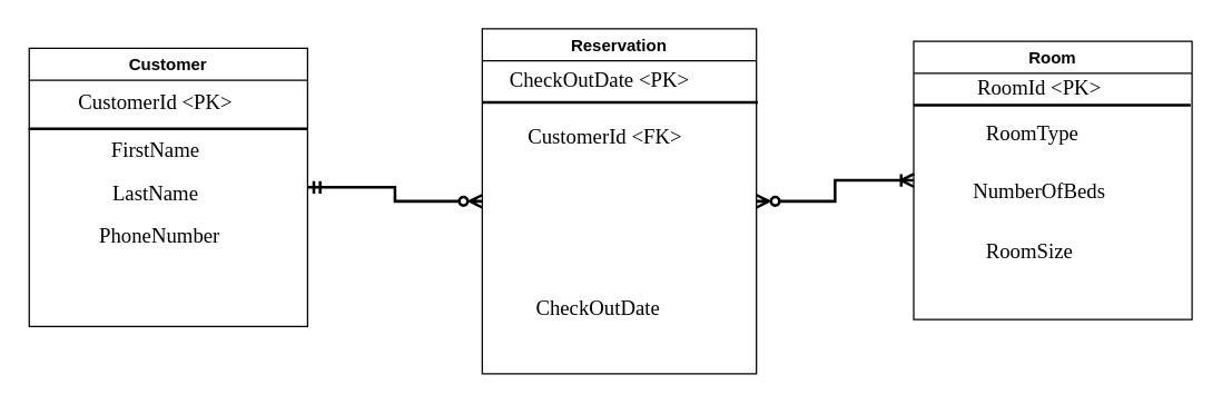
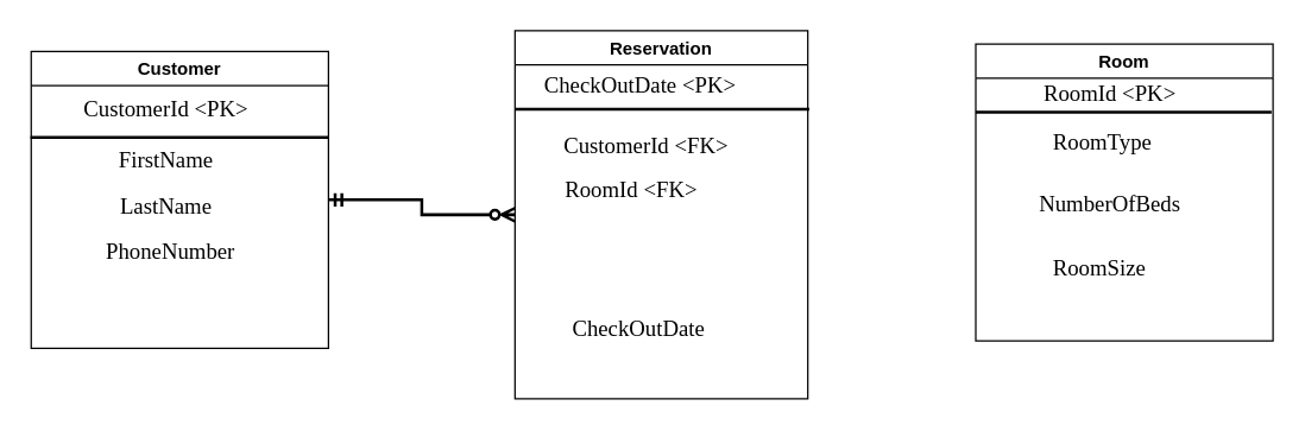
  <mxCell id="0" />
  <mxCell id="1" parent="0" />
  <mxCell id="2" value="Room" style="swimlane;strokeWidth=1;" parent="1" vertex="1"><mxGeometry x="656" y="29" width="200" height="200" as="geometry" /></mxCell>
  <mxCell id="3" value="" style="line;strokeWidth=2;html=1;fontFamily=Comic Sans MS;fontSize=15;" parent="2" vertex="1"><mxGeometry y="41" width="199" height="10" as="geometry" /></mxCell>
  <mxCell id="4" value="RoomId &amp;lt;PK&amp;gt;" style="text;html=1;align=center;verticalAlign=middle;resizable=0;points=[];autosize=1;strokeColor=none;fillColor=none;fontSize=15;fontFamily=Comic Sans MS;" parent="2" vertex="1"><mxGeometry x="37" y="18" width="105" height="30" as="geometry" /></mxCell>
  <mxCell id="5" value="RoomType" style="text;html=1;align=center;verticalAlign=middle;resizable=0;points=[];autosize=1;strokeColor=none;fillColor=none;fontSize=15;fontFamily=Comic Sans MS;" parent="2" vertex="1"><mxGeometry x="40" y="51" width="89" height="30" as="geometry" /></mxCell>
  <mxCell id="6" value="RoomSize" style="text;html=1;align=center;verticalAlign=middle;resizable=0;points=[];autosize=1;strokeColor=none;fillColor=none;fontSize=15;fontFamily=Comic Sans MS;" parent="2" vertex="1"><mxGeometry x="40" y="135" width="86" height="30" as="geometry" /></mxCell>
  <mxCell id="7" value="NumberOfBeds" style="text;html=1;align=center;verticalAlign=middle;resizable=0;points=[];autosize=1;strokeColor=none;fillColor=none;fontSize=15;fontFamily=Comic Sans MS;" parent="2" vertex="1"><mxGeometry x="26" y="92" width="127" height="30" as="geometry" /></mxCell>
  <mxCell id="8" style="edgeStyle=orthogonalEdgeStyle;rounded=0;orthogonalLoop=1;jettySize=auto;html=1;entryX=0;entryY=0.5;entryDx=0;entryDy=0;fontFamily=Comic Sans MS;fontSize=15;endArrow=ERzeroToMany;endFill=0;jumpSize=8;strokeWidth=2;startArrow=ERmandOne;startFill=0;" parent="1" source="9" target="15" edge="1"><mxGeometry relative="1" as="geometry" /></mxCell>
  <mxCell id="9" value="Customer" style="swimlane;strokeWidth=1;" parent="1" vertex="1"><mxGeometry x="20.5" y="34" width="200" height="200" as="geometry" /></mxCell>
  <mxCell id="10" value="&lt;font face=&quot;Comic Sans MS&quot; style=&quot;font-size: 15px;&quot;&gt;CustomerId &amp;lt;PK&amp;gt;&lt;/font&gt;" style="text;html=1;align=center;verticalAlign=middle;resizable=0;points=[];autosize=1;strokeColor=none;fillColor=none;" parent="9" vertex="1"><mxGeometry x="23" y="23" width="134" height="30" as="geometry" /></mxCell>
  <mxCell id="11" value="FirstName" style="text;html=1;align=center;verticalAlign=middle;resizable=0;points=[];autosize=1;strokeColor=none;fillColor=none;fontSize=15;fontFamily=Comic Sans MS;" parent="9" vertex="1"><mxGeometry x="44" y="58" width="92" height="30" as="geometry" /></mxCell>
  <mxCell id="12" value="LastName" style="text;html=1;align=center;verticalAlign=middle;resizable=0;points=[];autosize=1;strokeColor=none;fillColor=none;fontSize=15;fontFamily=Comic Sans MS;" parent="9" vertex="1"><mxGeometry x="46" y="89" width="88" height="30" as="geometry" /></mxCell>
  <mxCell id="13" value="PhoneNumber" style="text;html=1;align=center;verticalAlign=middle;resizable=0;points=[];autosize=1;strokeColor=none;fillColor=none;fontSize=15;fontFamily=Comic Sans MS;" parent="9" vertex="1"><mxGeometry x="36" y="119" width="114" height="30" as="geometry" /></mxCell>
- <mxCell id="14" style="edgeStyle=orthogonalEdgeStyle;rounded=0;jumpSize=8;orthogonalLoop=1;jettySize=auto;html=1;entryX=0;entryY=0.5;entryDx=0;entryDy=0;fontFamily=Comic Sans MS;fontSize=15;startArrow=ERzeroToMany;startFill=0;endArrow=ERoneToMany;endFill=0;strokeWidth=2;" parent="1" source="15" target="2" edge="1"><mxGeometry relative="1" as="geometry" /></mxCell>
  <mxCell id="15" value="Reservation" style="swimlane;strokeWidth=1;" parent="1" vertex="1"><mxGeometry x="346" y="20" width="197" height="248" as="geometry" /></mxCell>
  <mxCell id="16" value="" style="line;strokeWidth=2;html=1;fontFamily=Comic Sans MS;fontSize=15;" parent="15" vertex="1"><mxGeometry y="48" width="198" height="10" as="geometry" /></mxCell>
  <mxCell id="17" value="CheckOutDate &amp;lt;PK&amp;gt;" style="text;html=1;align=center;verticalAlign=middle;resizable=0;points=[];autosize=1;strokeColor=none;fillColor=none;fontSize=15;fontFamily=Comic Sans MS;" parent="15" vertex="1"><mxGeometry x="9" y="21" width="150" height="30" as="geometry" /></mxCell>
  <mxCell id="18" value="CustomerId &amp;lt;FK&amp;gt;" style="text;html=1;align=center;verticalAlign=middle;resizable=0;points=[];autosize=1;strokeColor=none;fillColor=none;fontSize=15;fontFamily=Comic Sans MS;" parent="15" vertex="1"><mxGeometry x="20" y="62" width="135" height="30" as="geometry" /></mxCell>
+ <mxCell id="19" value="RoomId &amp;lt;FK&amp;gt;" style="text;html=1;align=center;verticalAlign=middle;resizable=0;points=[];autosize=1;strokeColor=none;fillColor=none;fontSize=15;fontFamily=Comic Sans MS;" parent="15" vertex="1"><mxGeometry x="25" y="92" width="106" height="30" as="geometry" /></mxCell>
  <mxCell id="20" value="CheckOutDate" style="text;html=1;align=center;verticalAlign=middle;resizable=0;points=[];autosize=1;strokeColor=none;fillColor=none;fontSize=15;fontFamily=Comic Sans MS;" parent="15" vertex="1"><mxGeometry x="23" y="185" width="120" height="30" as="geometry" /></mxCell>
  <mxCell id="21" value="" style="line;strokeWidth=2;html=1;" parent="1" vertex="1"><mxGeometry x="20" y="87" width="201" height="10" as="geometry" /></mxCell>
